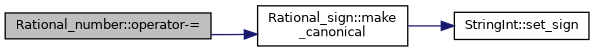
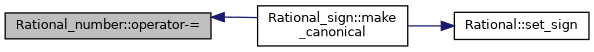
  digraph {
    rankdir=LR
    node [color=black fillcolor=white fontname=Helvetica fontsize=10 shape=record style=filled]
    edge [color=midnightblue fontname=Helvetica fontsize=10 labelfontname=Helvetica labelfontsize=10 style=solid]
    n1 [fillcolor=grey75 fontcolor=black height=0.2 label="Rational_number::operator-=" width=0.4]
    n2 [height=0.2 label="Rational_sign::make\l_canonical" width=0.4]
-   n3 [height=0.2 label="StringInt::set_sign" width=0.4]
-   n1 -> n2
+   n3 [height=0.2 label="Rational::set_sign" width=0.4]
+   n2 -> n1
    n2 -> n3
  }
